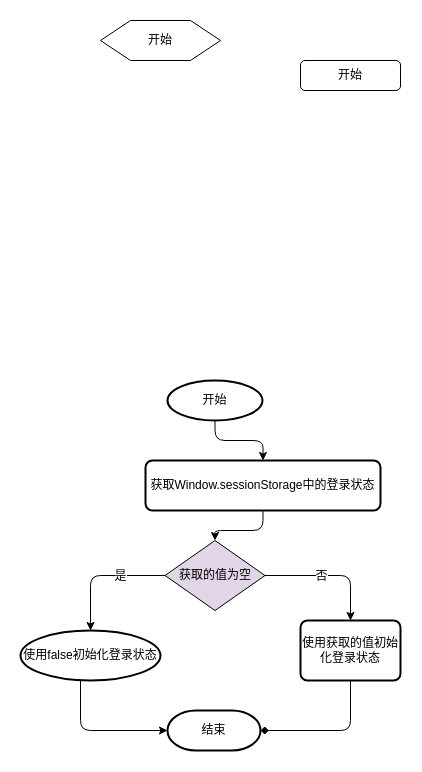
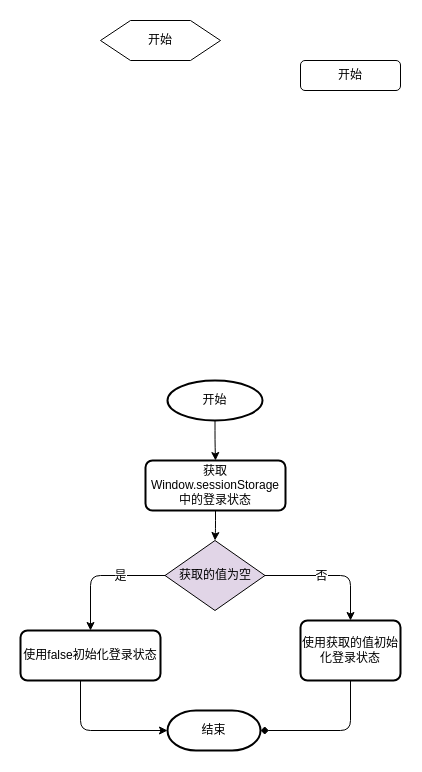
  <mxCell id="0" />
  <mxCell id="1" parent="0" />
  <mxCell id="2" value="开始" style="shape=hexagon;perimeter=hexagonPerimeter2;whiteSpace=wrap;html=1;" parent="1" vertex="1"><mxGeometry x="100" y="20" width="120" height="40" as="geometry" /></mxCell>
  <mxCell id="3" value="开始" style="rounded=1;whiteSpace=wrap;html=1;" parent="1" vertex="1"><mxGeometry x="300" y="60" width="100" height="30" as="geometry" /></mxCell>
  <mxCell id="4" style="edgeStyle=orthogonalEdgeStyle;rounded=1;orthogonalLoop=1;jettySize=auto;html=1;entryX=0.5;entryY=0;entryDx=0;entryDy=0;" parent="1" source="5" target="15" edge="1"><mxGeometry relative="1" as="geometry" /></mxCell>
- <mxCell id="5" value="&lt;span style=&quot;white-space: normal&quot;&gt;获取Window.sessionStorage中的登录状态&lt;/span&gt;" style="rounded=1;whiteSpace=wrap;html=1;absoluteArcSize=1;arcSize=14;strokeWidth=2;" parent="1" vertex="1"><mxGeometry x="145" y="460" width="235" height="50" as="geometry" /></mxCell>
+ <mxCell id="5" value="&lt;span style=&quot;white-space: normal&quot;&gt;获取Window.sessionStorage中的登录状态&lt;/span&gt;" style="rounded=1;whiteSpace=wrap;html=1;absoluteArcSize=1;arcSize=14;strokeWidth=2;" parent="1" vertex="1"><mxGeometry x="145" y="460" width="140" height="50" as="geometry" /></mxCell>
  <mxCell id="6" style="edgeStyle=orthogonalEdgeStyle;rounded=1;orthogonalLoop=1;jettySize=auto;html=1;entryX=0;entryY=0.5;entryDx=0;entryDy=0;entryPerimeter=0;" parent="1" source="7" target="10" edge="1"><mxGeometry relative="1" as="geometry"><Array as="points"><mxPoint x="80" y="730" /></Array></mxGeometry></mxCell>
- <mxCell id="7" value="使用false初始化登录状态" style="ellipse;whiteSpace=wrap;html=1;absoluteArcSize=1;arcSize=14;strokeWidth=2;" parent="1" vertex="1"><mxGeometry x="20" y="630" width="140" height="50" as="geometry" /></mxCell>
+ <mxCell id="7" value="使用false初始化登录状态" style="rounded=1;whiteSpace=wrap;html=1;absoluteArcSize=1;arcSize=14;strokeWidth=2;" parent="1" vertex="1"><mxGeometry x="20" y="630" width="140" height="50" as="geometry" /></mxCell>
  <mxCell id="8" style="edgeStyle=orthogonalEdgeStyle;rounded=1;orthogonalLoop=1;jettySize=auto;html=1;" parent="1" source="9" target="5" edge="1"><mxGeometry relative="1" as="geometry" /></mxCell>
  <mxCell id="9" value="开始" style="strokeWidth=2;html=1;shape=mxgraph.flowchart.start_1;whiteSpace=wrap;" parent="1" vertex="1"><mxGeometry x="167" y="380" width="95" height="40" as="geometry" /></mxCell>
  <mxCell id="10" value="结束" style="strokeWidth=2;html=1;shape=mxgraph.flowchart.terminator;whiteSpace=wrap;" parent="1" vertex="1"><mxGeometry x="167" y="710" width="93" height="40" as="geometry" /></mxCell>
  <mxCell id="11" style="edgeStyle=orthogonalEdgeStyle;rounded=1;orthogonalLoop=1;jettySize=auto;html=1;entryX=0.5;entryY=0;entryDx=0;entryDy=0;" parent="1" source="15" target="7" edge="1"><mxGeometry relative="1" as="geometry" /></mxCell>
  <mxCell id="12" value="是" style="text;html=1;align=center;verticalAlign=middle;resizable=0;points=[];labelBackgroundColor=#ffffff;" parent="11" vertex="1" connectable="0"><mxGeometry x="0.058" relative="1" as="geometry"><mxPoint x="23.5" as="offset" /></mxGeometry></mxCell>
  <mxCell id="13" style="edgeStyle=orthogonalEdgeStyle;rounded=1;orthogonalLoop=1;jettySize=auto;html=1;entryX=0.5;entryY=0;entryDx=0;entryDy=0;" parent="1" source="15" target="17" edge="1"><mxGeometry relative="1" as="geometry" /></mxCell>
  <mxCell id="14" value="否" style="text;html=1;align=center;verticalAlign=middle;resizable=0;points=[];labelBackgroundColor=#ffffff;" parent="13" vertex="1" connectable="0"><mxGeometry x="-0.364" y="-3" relative="1" as="geometry"><mxPoint x="14.5" y="-3" as="offset" /></mxGeometry></mxCell>
  <mxCell id="15" value="获取的值为空" style="rhombus;whiteSpace=wrap;html=1;fillColor=#e1d5e7;" parent="1" vertex="1"><mxGeometry x="164.5" y="540" width="100" height="70" as="geometry" /></mxCell>
  <mxCell id="16" style="edgeStyle=orthogonalEdgeStyle;rounded=1;orthogonalLoop=1;jettySize=auto;html=1;entryX=1;entryY=0.5;entryDx=0;entryDy=0;entryPerimeter=0;endArrow=diamond;" parent="1" source="17" target="10" edge="1"><mxGeometry relative="1" as="geometry"><Array as="points"><mxPoint x="350" y="730" /></Array></mxGeometry></mxCell>
  <mxCell id="17" value="&lt;span style=&quot;white-space: normal&quot;&gt;使用获取的值初始化登录状态&lt;/span&gt;" style="rounded=1;whiteSpace=wrap;html=1;absoluteArcSize=1;arcSize=14;strokeWidth=2;" parent="1" vertex="1"><mxGeometry x="300" y="620" width="100" height="60" as="geometry" /></mxCell>
